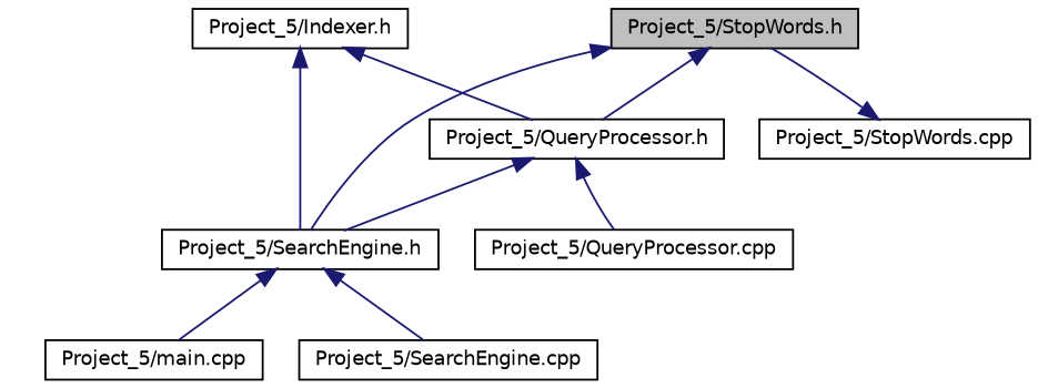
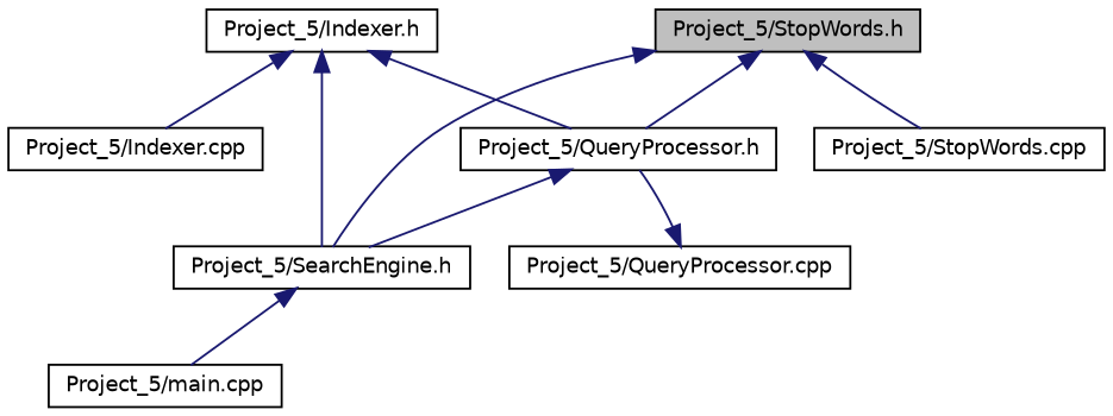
  digraph {
    node [color=black fillcolor=white fontname=Helvetica fontsize=10 shape=record style=filled]
    edge [color=midnightblue dir=back fontname=Helvetica fontsize=10 labelfontname=Helvetica labelfontsize=10 style=solid]
    n1 [fillcolor=grey75 fontcolor=black height=0.2 label="Project_5/StopWords.h" width=0.4]
    n2 [height=0.2 label="Project_5/QueryProcessor.h" width=0.4]
    n3 [height=0.2 label="Project_5/StopWords.cpp" width=0.4]
    n4 [height=0.2 label="Project_5/SearchEngine.h" width=0.4]
    n5 [height=0.2 label="Project_5/Indexer.h" width=0.4]
+   n6 [height=0.2 label="Project_5/Indexer.cpp" width=0.4]
    n7 [height=0.2 label="Project_5/QueryProcessor.cpp" width=0.4]
    n8 [height=0.2 label="Project_5/main.cpp" width=0.4]
-   n9 [height=0.2 label="Project_5/SearchEngine.cpp" width=0.4]
    n1 -> n2
-   n3 -> n1
+   n1 -> n3
    n1 -> n4
    n2 -> n4
-   n2 -> n7
+   n7 -> n2
    n4 -> n8
-   n4 -> n9
    n5 -> n2
    n5 -> n4
+   n5 -> n6
  }
